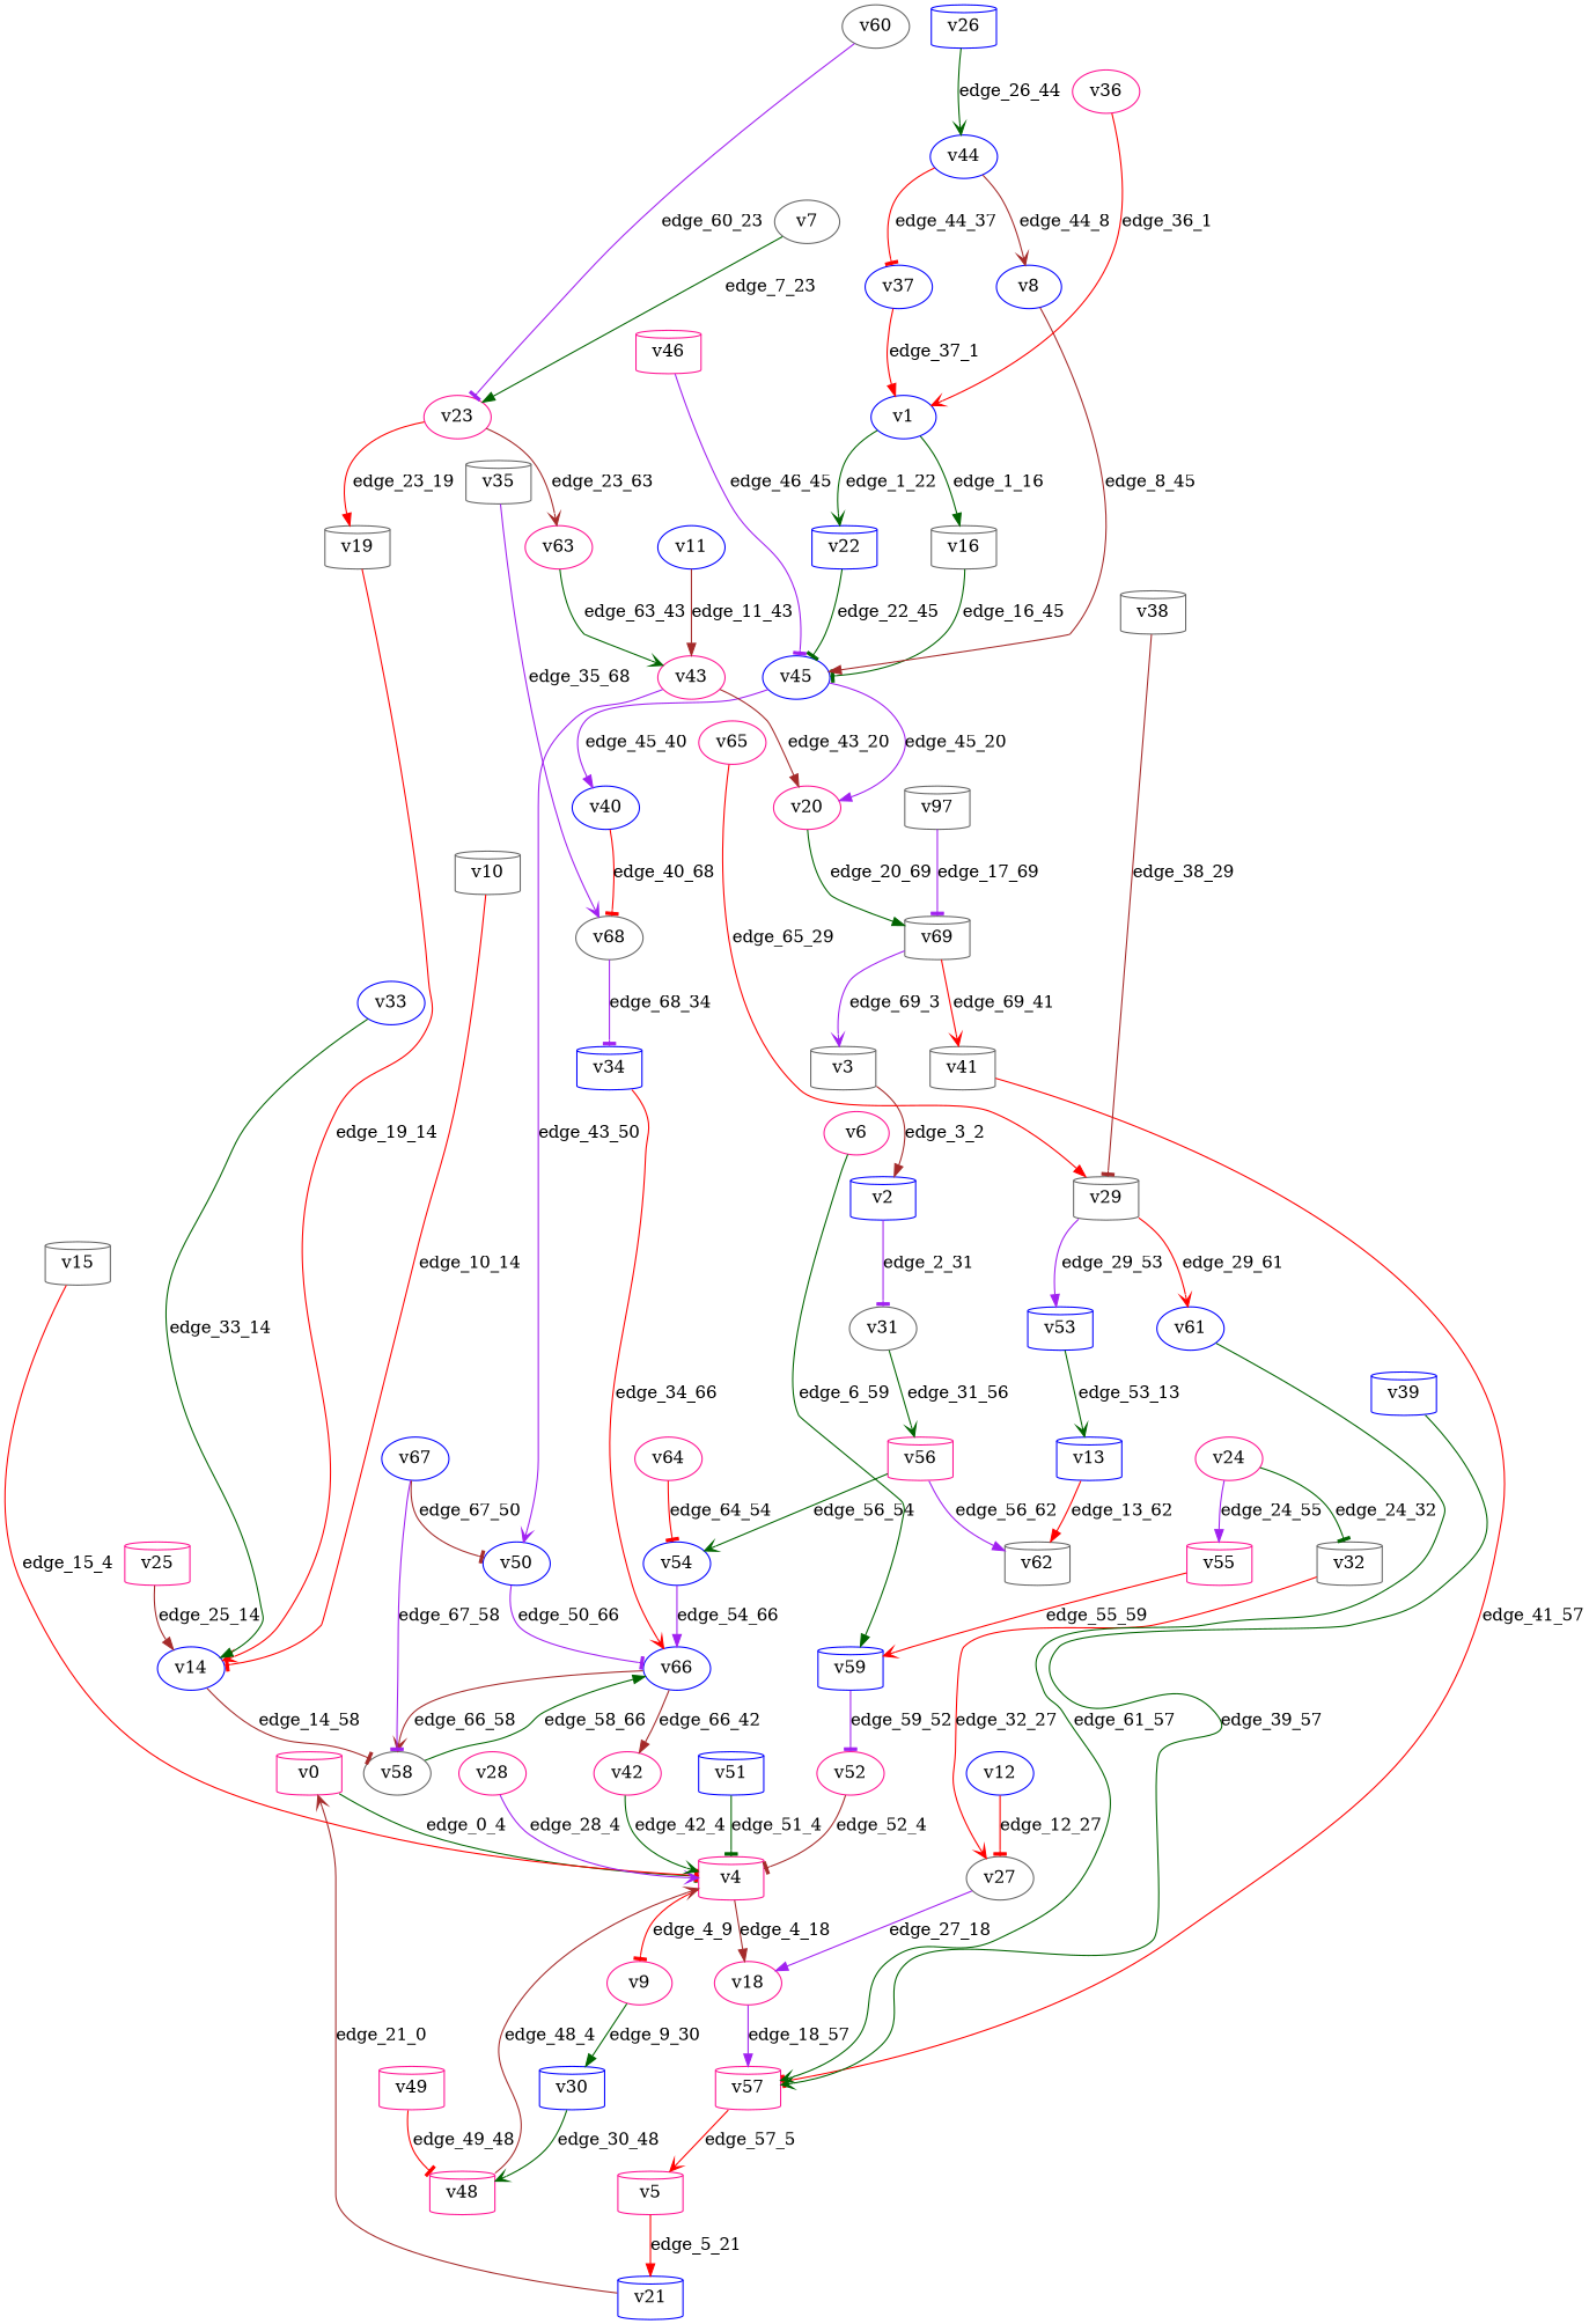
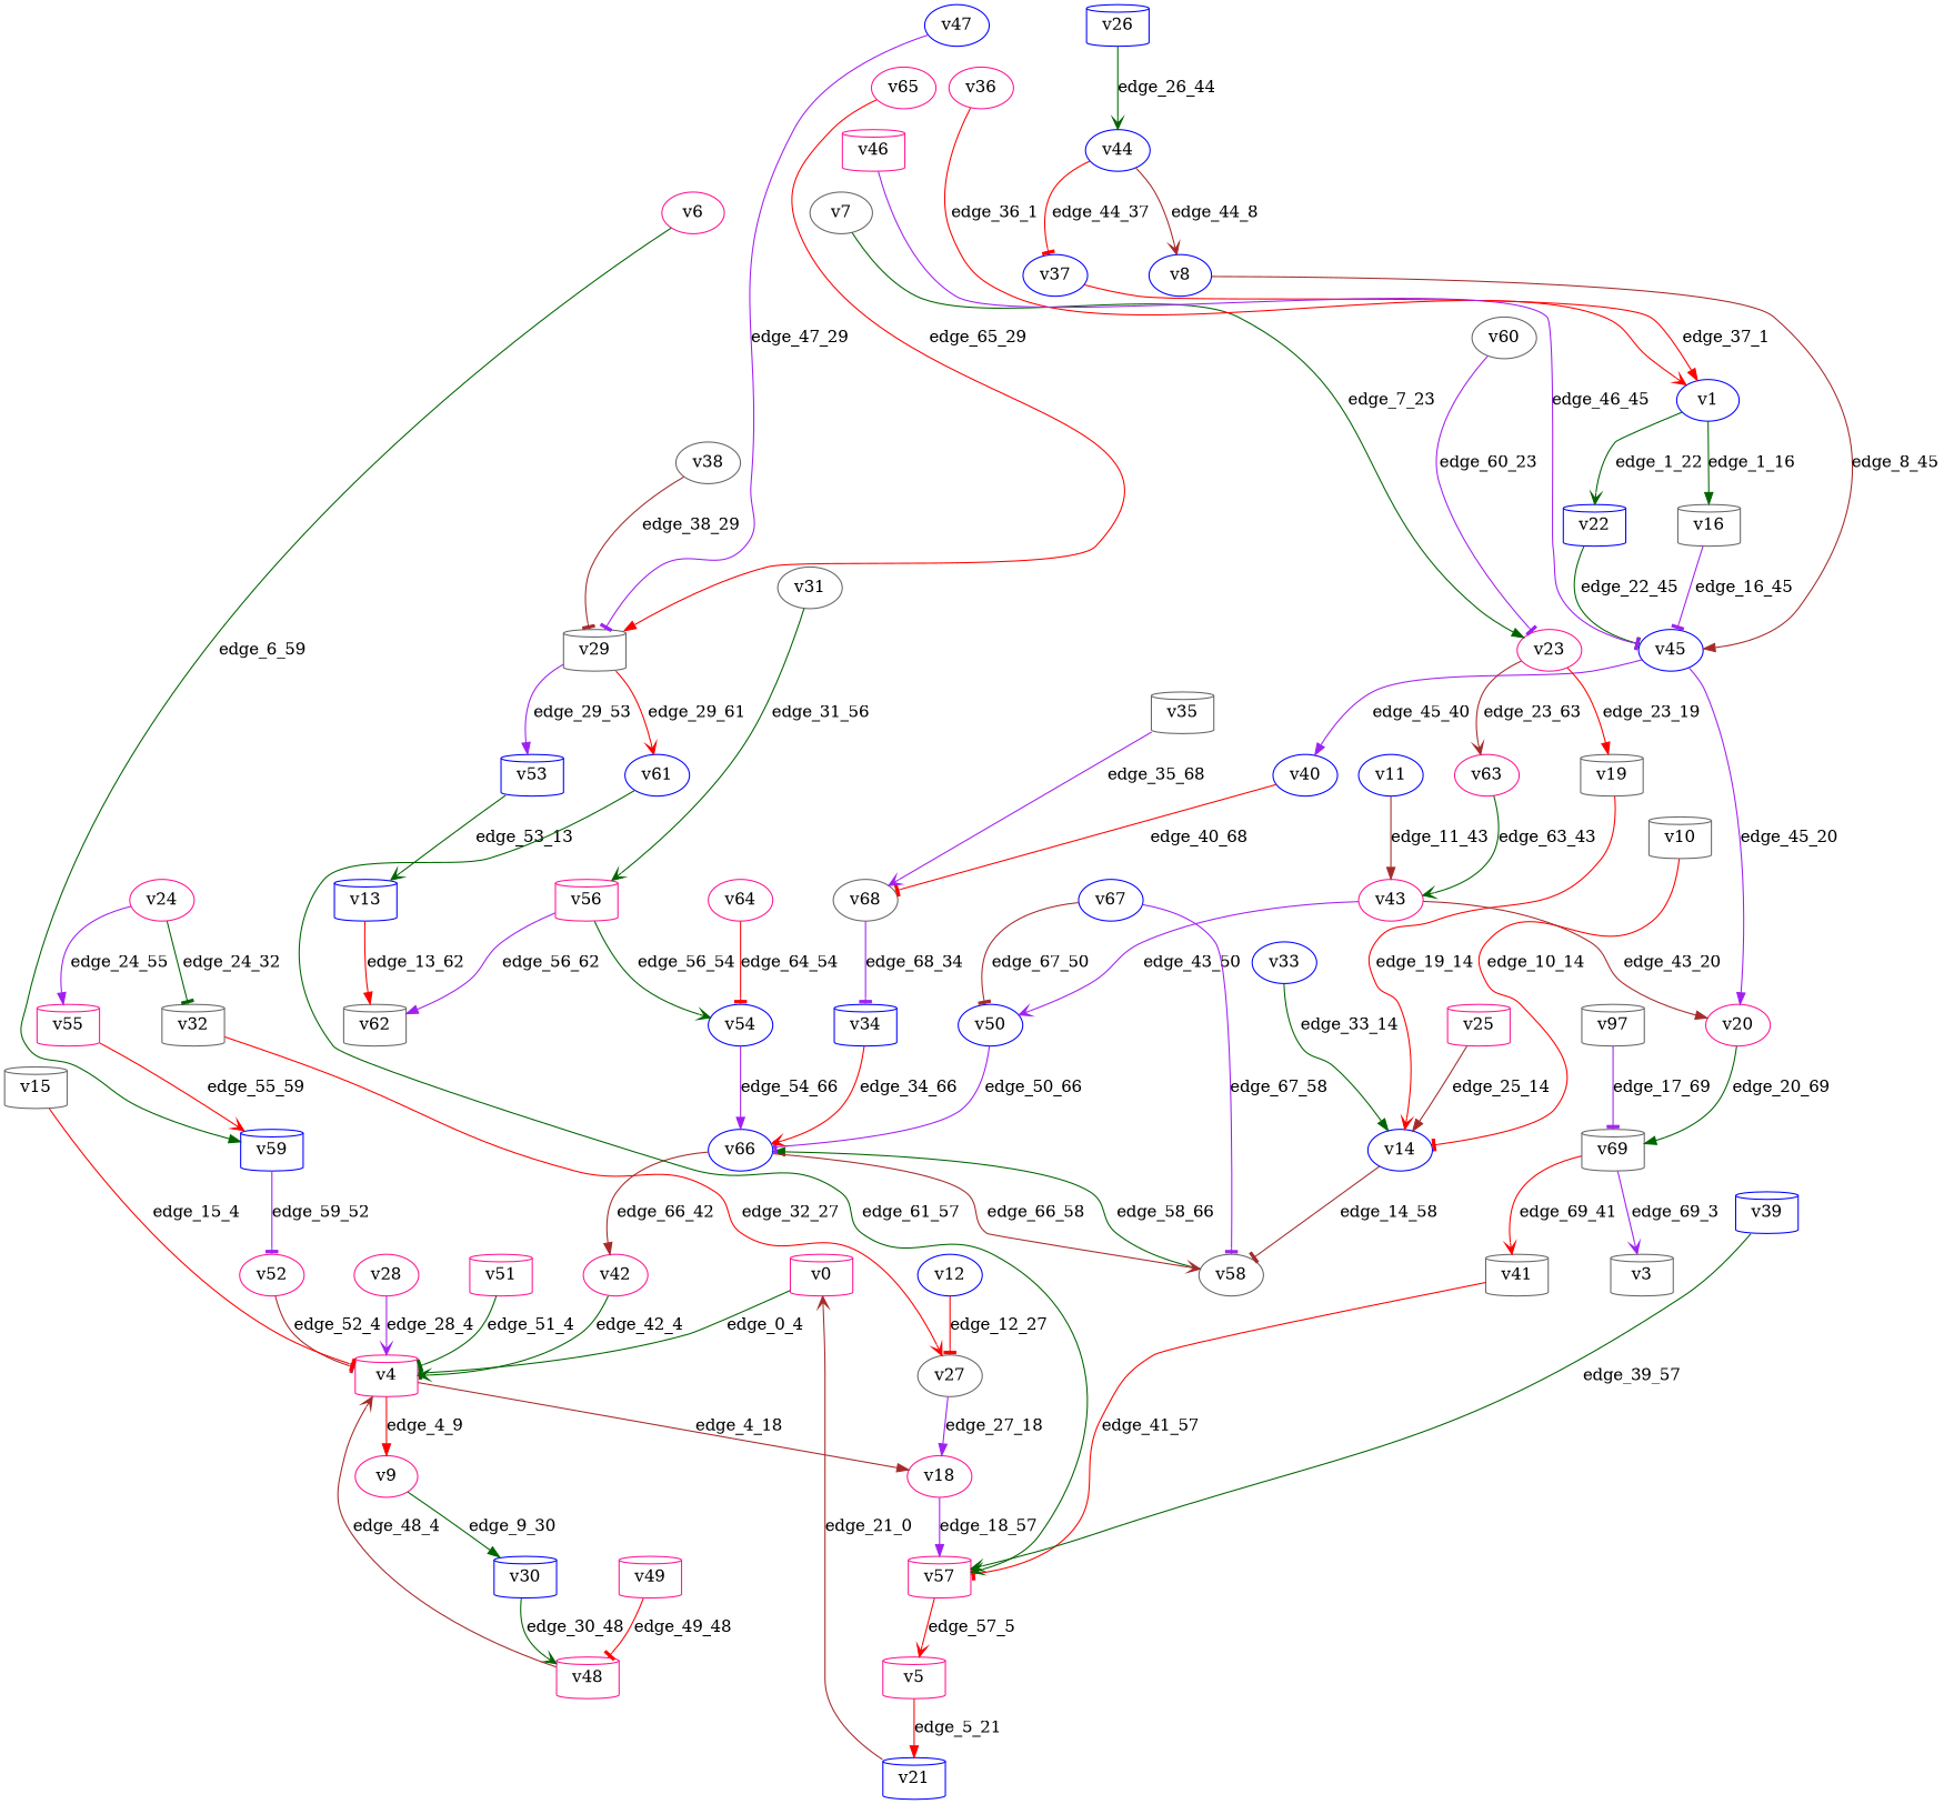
  digraph {
    node [color=blue player=1 shape=ellipse]
    edge [arrowhead=tee color=red]
    v0 [color=deeppink shape=cylinder]
    v4 [color=deeppink player=-1 shape=cylinder]
    v9 [color=deeppink player=0]
    v18 [color=deeppink]
    v1 [player=-1]
    v16 [color=gray40 player=0 shape=cylinder]
    v22 [player=0 shape=cylinder]
    v45 [player=-1]
-   v2 [player=-1 shape=cylinder]
    v31 [color=gray40]
    v56 [color=deeppink player=-1 shape=cylinder]
    v3 [color=gray40 shape=cylinder]
    v30 [player=-1 shape=cylinder]
    v57 [color=deeppink player=-1 shape=cylinder]
    v5 [color=deeppink player=0 shape=cylinder]
    v21 [player=-1 shape=cylinder]
    v6 [color=deeppink player=0]
    v59 [player=-1 shape=cylinder]
    v52 [color=deeppink player=0]
    v7 [color=gray40 player=0]
    v23 [color=deeppink player=-1]
    v19 [color=gray40 shape=cylinder]
    v63 [color=deeppink player=0]
    v8
    v20 [color=deeppink]
    v40
    v48 [color=deeppink player=0 shape=cylinder]
    v10 [color=gray40 player=0 shape=cylinder]
    v14 [player=-1]
    v58 [color=gray40 player=0]
    v11 [player=0]
    v43 [color=deeppink player=-1]
    v50 [player=0]
    v27 [color=gray40 player=-1]
    v12
    v13 [player=-1 shape=cylinder]
    v62 [color=gray40 shape=cylinder]
    v66 [player=-1]
    v15 [color=gray40 shape=cylinder]
    n40 [color=gray40 label=v97 player=0 shape=cylinder]
    v69 [color=gray40 player=-1 shape=cylinder]
    v41 [color=gray40 player=0 shape=cylinder]
    v24 [color=deeppink player=-1]
    v32 [color=gray40 player=0 shape=cylinder]
    v55 [color=deeppink shape=cylinder]
    v25 [color=deeppink shape=cylinder]
    v26 [shape=cylinder]
    v44 [player=-1]
    v37
    v28 [color=deeppink]
    v29 [color=gray40 player=-1 shape=cylinder]
    v53 [player=0 shape=cylinder]
    v61 [player=0]
    v54
    v33
    v34 [player=0 shape=cylinder]
    v42 [color=deeppink player=0]
    v35 [color=gray40 player=0 shape=cylinder]
    v68 [color=gray40 player=-1]
    v36 [color=deeppink]
-   v38 [color=gray40 shape=cylinder]
+   v38 [color=gray40]
    v39 [shape=cylinder]
    v46 [color=deeppink shape=cylinder]
+   v47 [player=0]
    v49 [color=deeppink player=-1 shape=cylinder]
-   v51 [shape=cylinder]
+   v51 [color=deeppink shape=cylinder]
    v60 [color=gray40 player=0]
    v64 [color=deeppink player=-1]
    v65 [color=deeppink]
    v67 [player=-1]
    v0 -> v4 [color=darkgreen discount=0.143313 label=edge_0_4 weight=-5.383303]
-   v4 -> v9 [label=edge_4_9 probability=0.549423]
+   v4 -> v9 [arrowhead=normal label=edge_4_9 probability=0.549423]
    v4 -> v18 [arrowhead=normal color=brown label=edge_4_18 probability=0.450577]
    v9 -> v30 [arrowhead=normal color=darkgreen discount=0.746439 label=edge_9_30 weight=0.697977]
    v18 -> v57 [arrowhead=normal color=purple discount=0.712577 label=edge_18_57 weight=4.675337]
    v1 -> v16 [arrowhead=normal color=darkgreen label=edge_1_16 probability=0.302545]
    v1 -> v22 [arrowhead=vee color=darkgreen label=edge_1_22 probability=0.697455]
-   v16 -> v45 [color=darkgreen discount=0.102486 label=edge_16_45 weight=-4.657680]
+   v16 -> v45 [color=purple discount=0.102486 label=edge_16_45 weight=-4.657680]
    v22 -> v45 [color=darkgreen discount=0.609466 label=edge_22_45 weight=-6.442523]
    v45 -> v20 [arrowhead=normal color=purple label=edge_45_20 probability=0.637287]
    v45 -> v40 [arrowhead=normal color=purple label=edge_45_40 probability=0.362713]
-   v2 -> v31 [color=purple label=edge_2_31 probability=1.000000]
    v31 -> v56 [arrowhead=vee color=darkgreen discount=0.656285 label=edge_31_56 weight=-0.910306]
    v56 -> v62 [arrowhead=normal color=purple label=edge_56_62 probability=0.393989]
    v56 -> v54 [arrowhead=vee color=darkgreen label=edge_56_54 probability=0.606011]
-   v3 -> v2 [arrowhead=normal color=brown discount=0.206985 label=edge_3_2 weight=0.558844]
    v30 -> v48 [arrowhead=vee color=darkgreen label=edge_30_48 probability=1.000000]
    v57 -> v5 [arrowhead=vee label=edge_57_5 probability=1.000000]
    v5 -> v21 [arrowhead=normal discount=0.350474 label=edge_5_21 weight=5.071914]
    v21 -> v0 [arrowhead=vee color=brown label=edge_21_0 probability=1.000000]
    v6 -> v59 [arrowhead=normal color=darkgreen discount=0.235357 label=edge_6_59 weight=-3.359505]
    v59 -> v52 [color=purple label=edge_59_52 probability=1.000000]
    v52 -> v4 [color=brown discount=0.589317 label=edge_52_4 weight=9.509829]
    v7 -> v23 [arrowhead=normal color=darkgreen discount=0.803948 label=edge_7_23 weight=-3.674132]
    v23 -> v19 [arrowhead=normal label=edge_23_19 probability=0.493833]
    v23 -> v63 [arrowhead=vee color=brown label=edge_23_63 probability=0.506167]
    v19 -> v14 [arrowhead=vee discount=0.308568 label=edge_19_14 weight=-0.518990]
    v63 -> v43 [arrowhead=vee color=darkgreen discount=0.185604 label=edge_63_43 weight=-2.730253]
    v8 -> v45 [arrowhead=normal color=brown discount=0.531172 label=edge_8_45 weight=-6.923034]
    v20 -> v69 [arrowhead=normal color=darkgreen discount=0.753924 label=edge_20_69 weight=5.279177]
    v40 -> v68 [discount=0.447543 label=edge_40_68 weight=0.197584]
    v48 -> v4 [arrowhead=vee color=brown discount=0.171298 label=edge_48_4 weight=-7.439807]
    v10 -> v14 [discount=0.770392 label=edge_10_14 weight=-5.606618]
    v14 -> v58 [color=brown label=edge_14_58 probability=1.000000]
    v58 -> v66 [arrowhead=normal color=darkgreen discount=0.831770 label=edge_58_66 weight=-8.167560]
    v11 -> v43 [arrowhead=normal color=brown discount=0.388981 label=edge_11_43 weight=6.695934]
    v43 -> v20 [arrowhead=normal color=brown label=edge_43_20 probability=0.688464]
    v43 -> v50 [arrowhead=vee color=purple label=edge_43_50 probability=0.311536]
    v50 -> v66 [color=purple discount=0.681812 label=edge_50_66 weight=1.159311]
    v27 -> v18 [arrowhead=normal color=purple label=edge_27_18 probability=1.000000]
    v12 -> v27 [discount=0.591281 label=edge_12_27 weight=7.474752]
    v13 -> v62 [arrowhead=normal label=edge_13_62 probability=1.000000]
    v66 -> v58 [arrowhead=vee color=brown label=edge_66_58 probability=0.634574]
    v66 -> v42 [arrowhead=normal color=brown label=edge_66_42 probability=0.365426]
    v15 -> v4 [discount=0.898315 label=edge_15_4 weight=-5.659001]
    n40 -> v69 [color=purple discount=0.541330 label=edge_17_69 weight=7.990831]
    v69 -> v3 [arrowhead=vee color=purple label=edge_69_3 probability=0.321211]
    v69 -> v41 [arrowhead=vee label=edge_69_41 probability=0.678789]
    v41 -> v57 [discount=0.500226 label=edge_41_57 weight=-1.525364]
    v24 -> v32 [color=darkgreen label=edge_24_32 probability=0.516739]
    v24 -> v55 [arrowhead=normal color=purple label=edge_24_55 probability=0.483261]
    v32 -> v27 [arrowhead=vee discount=0.804102 label=edge_32_27 weight=-9.548474]
    v55 -> v59 [arrowhead=vee discount=0.684648 label=edge_55_59 weight=-8.043039]
    v25 -> v14 [arrowhead=normal color=brown discount=0.614945 label=edge_25_14 weight=1.066094]
    v26 -> v44 [arrowhead=vee color=darkgreen discount=0.250680 label=edge_26_44 weight=8.751152]
    v44 -> v8 [arrowhead=vee color=brown label=edge_44_8 probability=0.551972]
    v44 -> v37 [label=edge_44_37 probability=0.448028]
    v37 -> v1 [arrowhead=normal discount=0.872997 label=edge_37_1 weight=-3.566605]
    v28 -> v4 [arrowhead=vee color=purple discount=0.442020 label=edge_28_4 weight=6.850114]
    v29 -> v53 [arrowhead=normal color=purple label=edge_29_53 probability=0.627046]
    v29 -> v61 [arrowhead=vee label=edge_29_61 probability=0.372954]
    v53 -> v13 [arrowhead=vee color=darkgreen discount=0.342792 label=edge_53_13 weight=-4.079776]
    v61 -> v57 [arrowhead=vee color=darkgreen discount=0.828166 label=edge_61_57 weight=-8.266346]
    v54 -> v66 [arrowhead=normal color=purple discount=0.500585 label=edge_54_66 weight=5.704040]
    v33 -> v14 [arrowhead=normal color=darkgreen discount=0.611232 label=edge_33_14 weight=-2.388038]
    v34 -> v66 [arrowhead=vee discount=0.532492 label=edge_34_66 weight=-7.088154]
    v42 -> v4 [arrowhead=vee color=darkgreen discount=0.746856 label=edge_42_4 weight=1.770590]
    v35 -> v68 [arrowhead=vee color=purple discount=0.484054 label=edge_35_68 weight=-1.789111]
    v68 -> v34 [color=purple label=edge_68_34 probability=1.000000]
    v36 -> v1 [arrowhead=vee discount=0.443437 label=edge_36_1 weight=-1.726540]
    v38 -> v29 [color=brown discount=0.743710 label=edge_38_29 weight=-5.884364]
    v39 -> v57 [arrowhead=vee color=darkgreen discount=0.179348 label=edge_39_57 weight=0.444968]
    v46 -> v45 [color=purple discount=0.583867 label=edge_46_45 weight=-4.516488]
+   v47 -> v29 [color=purple discount=0.881319 label=edge_47_29 weight=-8.113576]
    v49 -> v48 [label=edge_49_48 probability=1.000000]
    v51 -> v4 [color=darkgreen discount=0.704353 label=edge_51_4 weight=5.821498]
    v60 -> v23 [color=purple discount=0.738913 label=edge_60_23 weight=-6.022781]
    v64 -> v54 [label=edge_64_54 probability=1.000000]
    v65 -> v29 [arrowhead=normal discount=0.251147 label=edge_65_29 weight=-5.611295]
    v67 -> v58 [color=purple label=edge_67_58 probability=0.360627]
    v67 -> v50 [color=brown label=edge_67_50 probability=0.639373]
  }
